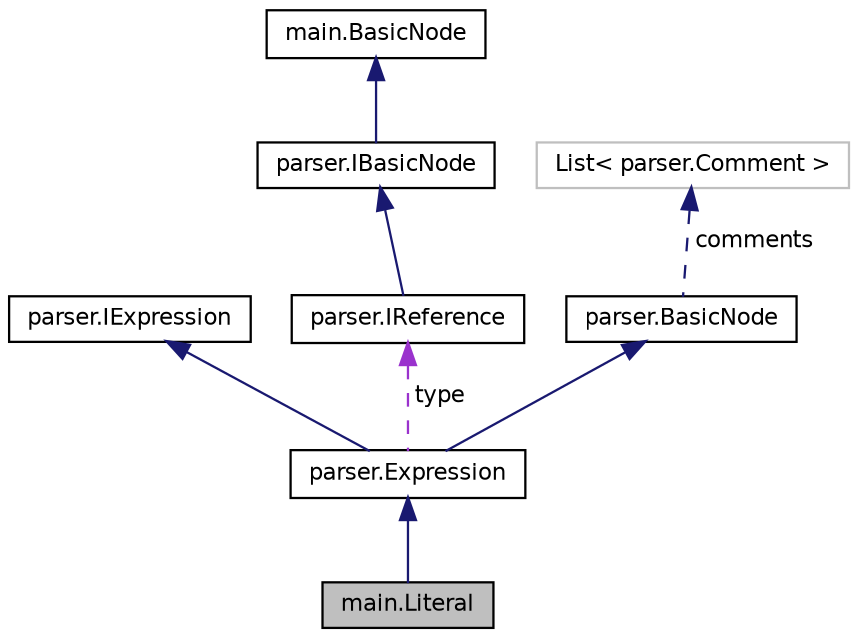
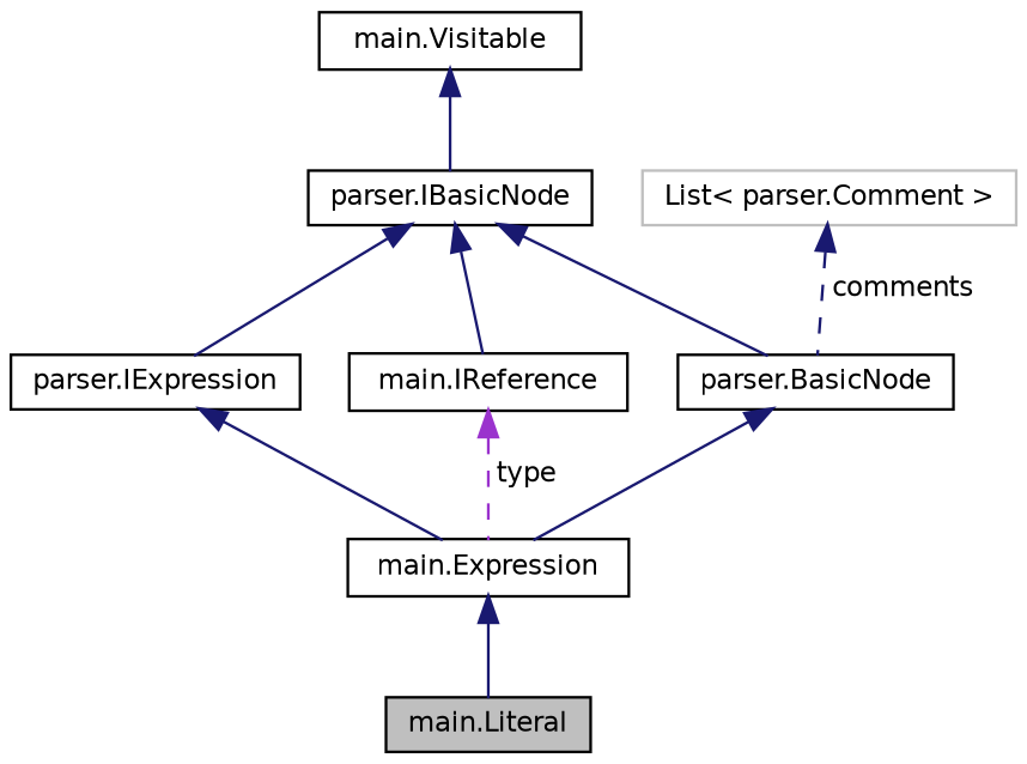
  digraph {
    node [color=black fillcolor=white fontname=Helvetica fontsize=10 shape=record style=filled]
    edge [color=midnightblue dir=back fontname=Helvetica fontsize=10 labelfontname=Helvetica labelfontsize=10 style=solid]
    n1 [fillcolor=grey75 fontcolor=black height=0.2 label="main.Literal" width=0.4]
-   n2 [height=0.2 label="parser.Expression" width=0.4]
+   n2 [height=0.2 label="main.Expression" width=0.4]
    n3 [height=0.2 label="parser.BasicNode" width=0.4]
    n4 [height=0.2 label="parser.IBasicNode" width=0.4]
    n5 [height=0.2 label="parser.IExpression" width=0.4]
-   n6 [height=0.2 label="parser.IReference" width=0.4]
-   n7 [height=0.2 label="main.BasicNode" width=0.4]
+   n6 [height=0.2 label="main.IReference" width=0.4]
+   n7 [height=0.2 label="main.Visitable" width=0.4]
    n8 [color=grey75 height=0.2 label="List\< parser.Comment \>" width=0.4]
    n2 -> n1
    n3 -> n2
+   n4 -> n3
+   n4 -> n5
    n4 -> n6
    n5 -> n2
    n6 -> n2 [color=darkorchid3 label=" type" style=dashed]
    n7 -> n4
    n8 -> n3 [label=" comments" style=dashed]
  }
